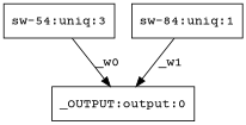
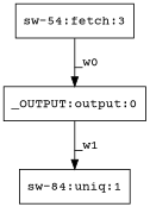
  digraph {
    fontname="Courier Prime"
    node [fontname="Courier Prime" shape=box]
    edge [fontname="Courier Prime"]
    n1 [label="_OUTPUT:output:0"]
-   n2 [label="sw-54:uniq:3"]
+   n2 [label="sw-54:fetch:3"]
    n3 [label="sw-84:uniq:1"]
    n2 -> n1 [label=_w0]
-   n3 -> n1 [label=_w1]
+   n1 -> n3 [label=_w1]
  }
